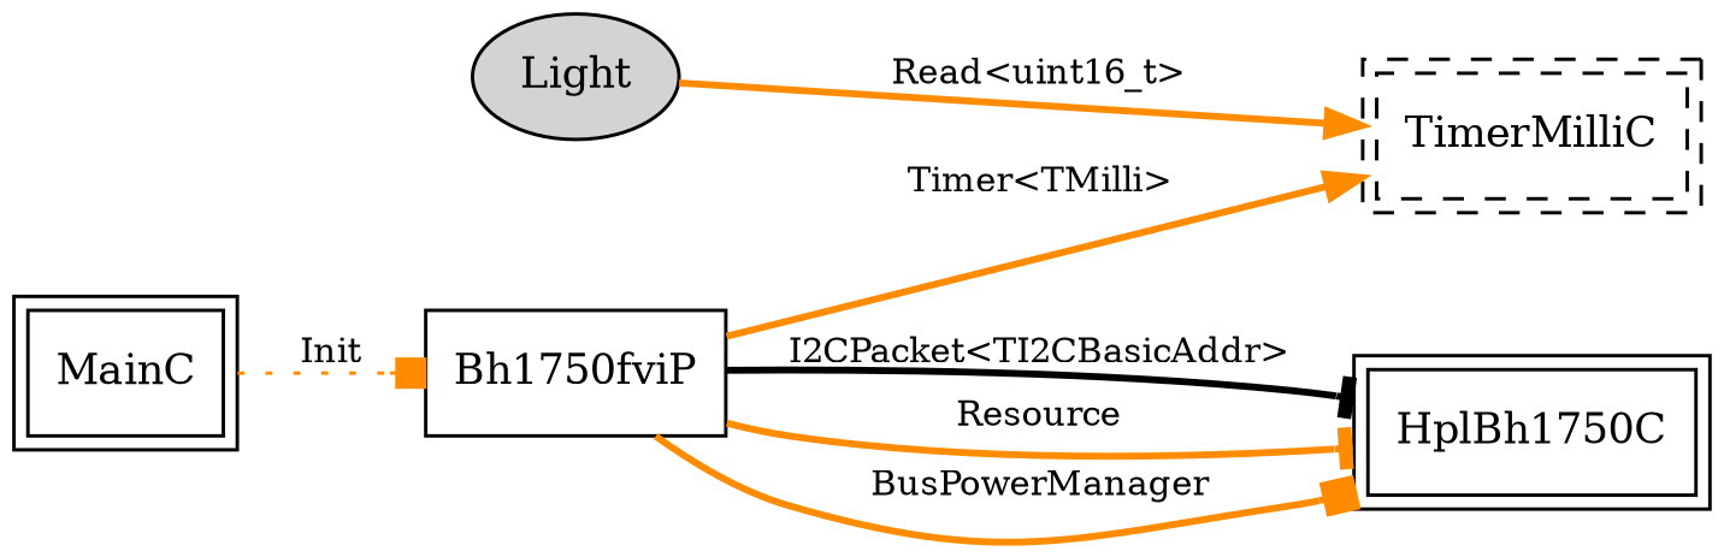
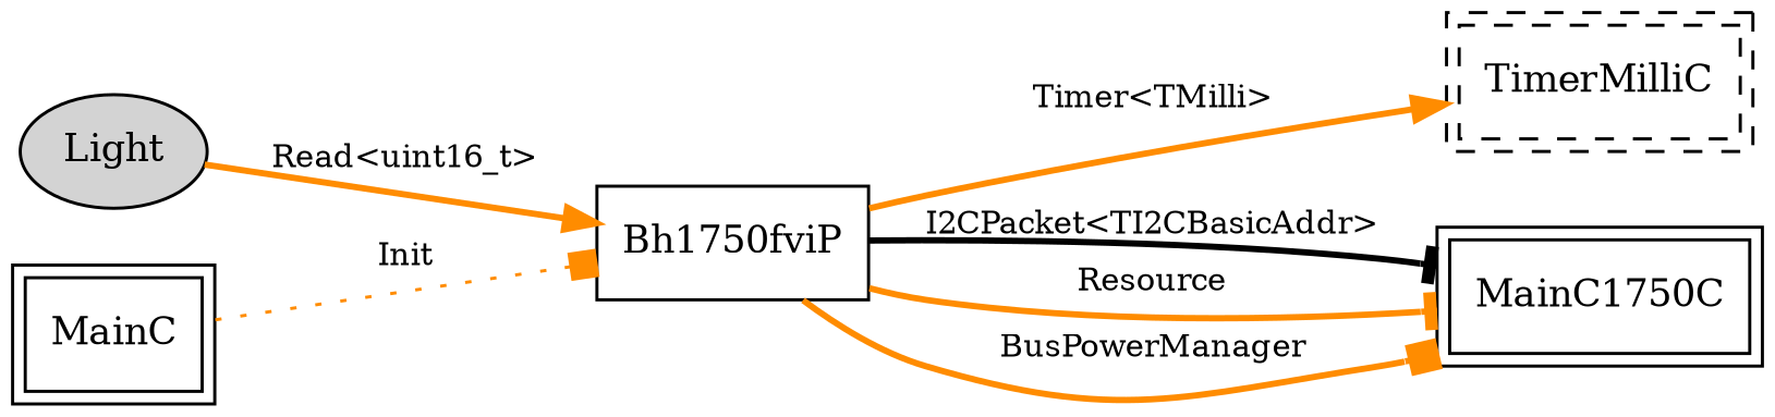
  digraph {
    rankdir=LR
    node [fontsize=12 shape=box peripheries=2]
    edge [arrowhead=normal color=darkorange fontsize=10 style=bold]
    n1 [label=Light shape=ellipse style=filled peripheries=""]
    Bh1750fviP [peripheries=""]
    n3 [label=TimerMilliC style=dashed]
-   HplBh1750C
+   HplBh1750C [label=MainC1750C]
    MainC
-   n1 -> n3 [label="Read<uint16_t>"]
+   n1 -> Bh1750fviP [label="Read<uint16_t>"]
    Bh1750fviP -> n3 [label="Timer<TMilli>"]
    Bh1750fviP -> HplBh1750C [arrowhead=tee color=black label="I2CPacket<TI2CBasicAddr>"]
    Bh1750fviP -> HplBh1750C [arrowhead=tee label=Resource]
    Bh1750fviP -> HplBh1750C [arrowhead=box label=BusPowerManager]
    MainC -> Bh1750fviP [arrowhead=box label=Init style=dotted]
  }
